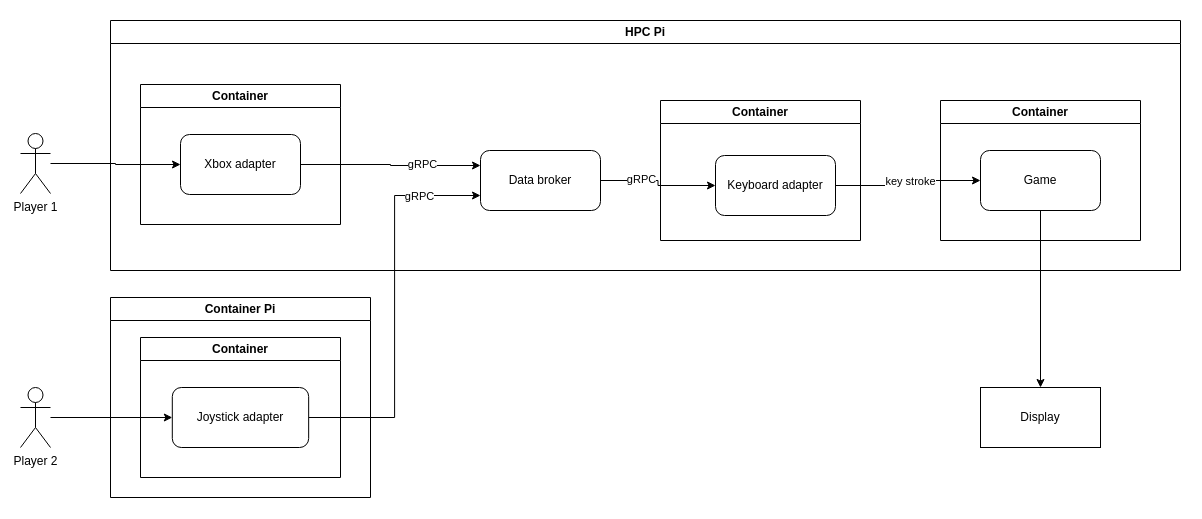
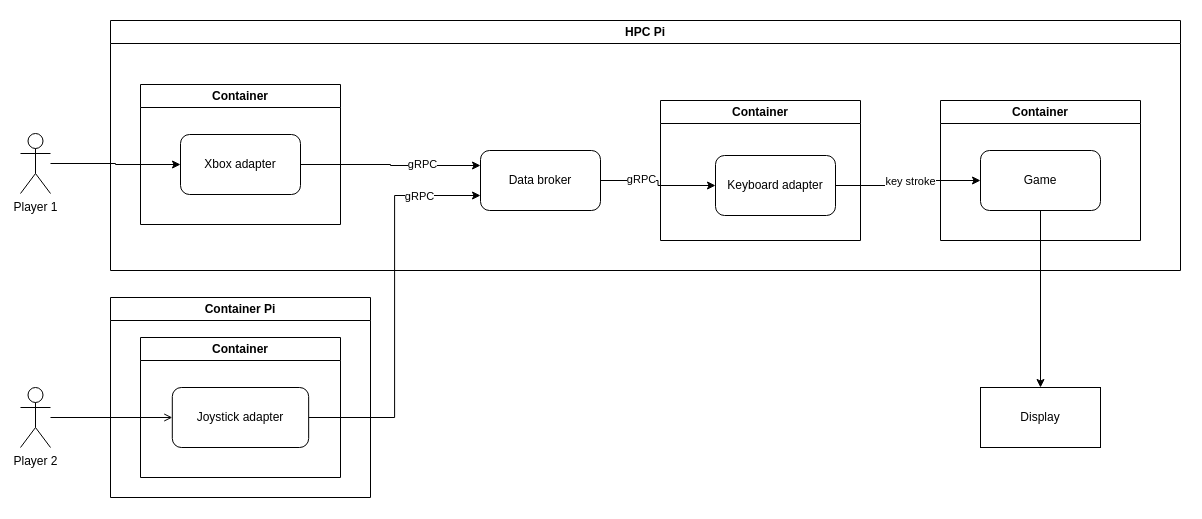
  <mxCell id="0" />
  <mxCell id="1" parent="0" />
  <mxCell id="2" style="edgeStyle=orthogonalEdgeStyle;rounded=0;orthogonalLoop=1;jettySize=auto;html=1;entryX=0;entryY=0.5;entryDx=0;entryDy=0;" edge="1" parent="1" source="3" target="19"><mxGeometry relative="1" as="geometry" /></mxCell>
  <mxCell id="3" value="Player 1" style="shape=umlActor;verticalLabelPosition=bottom;verticalAlign=top;html=1;outlineConnect=0;" vertex="1" parent="1"><mxGeometry x="20" y="133" width="30" height="60" as="geometry" /></mxCell>
- <mxCell id="4" style="edgeStyle=orthogonalEdgeStyle;rounded=0;orthogonalLoop=1;jettySize=auto;html=1;entryX=0;entryY=0.5;entryDx=0;entryDy=0;" edge="1" parent="1" source="5" target="24"><mxGeometry relative="1" as="geometry" /></mxCell>
+ <mxCell id="4" style="edgeStyle=orthogonalEdgeStyle;rounded=0;orthogonalLoop=1;jettySize=auto;html=1;entryX=0;entryY=0.5;entryDx=0;entryDy=0;endArrow=open;" edge="1" parent="1" source="5" target="24"><mxGeometry relative="1" as="geometry" /></mxCell>
  <mxCell id="5" value="Player 2" style="shape=umlActor;verticalLabelPosition=bottom;verticalAlign=top;html=1;outlineConnect=0;" vertex="1" parent="1"><mxGeometry x="20" y="387" width="30" height="60" as="geometry" /></mxCell>
  <mxCell id="6" style="edgeStyle=orthogonalEdgeStyle;rounded=0;orthogonalLoop=1;jettySize=auto;html=1;entryX=0;entryY=0.5;entryDx=0;entryDy=0;" edge="1" parent="1" source="8" target="14"><mxGeometry relative="1" as="geometry" /></mxCell>
  <mxCell id="7" value="gRPC" style="edgeLabel;html=1;align=center;verticalAlign=middle;resizable=0;points=[];" vertex="1" connectable="0" parent="6"><mxGeometry x="-0.312" y="2" relative="1" as="geometry"><mxPoint x="-1" as="offset" /></mxGeometry></mxCell>
  <mxCell id="8" value="Data broker" style="rounded=1;whiteSpace=wrap;html=1;" vertex="1" parent="1"><mxGeometry x="480" y="150" width="120" height="60" as="geometry" /></mxCell>
  <mxCell id="9" style="edgeStyle=orthogonalEdgeStyle;rounded=0;orthogonalLoop=1;jettySize=auto;html=1;entryX=0;entryY=0.25;entryDx=0;entryDy=0;" edge="1" parent="1" source="19" target="8"><mxGeometry relative="1" as="geometry" /></mxCell>
  <mxCell id="10" value="gRPC" style="edgeLabel;html=1;align=center;verticalAlign=middle;resizable=0;points=[];" vertex="1" connectable="0" parent="9"><mxGeometry x="0.026" y="2" relative="1" as="geometry"><mxPoint x="29" as="offset" /></mxGeometry></mxCell>
  <mxCell id="11" style="edgeStyle=orthogonalEdgeStyle;rounded=0;orthogonalLoop=1;jettySize=auto;html=1;entryX=0;entryY=0.75;entryDx=0;entryDy=0;" edge="1" parent="1" source="24" target="8"><mxGeometry relative="1" as="geometry" /></mxCell>
  <mxCell id="12" value="gRPC" style="edgeLabel;html=1;align=center;verticalAlign=middle;resizable=0;points=[];" vertex="1" connectable="0" parent="11"><mxGeometry x="0.692" relative="1" as="geometry"><mxPoint x="-1" as="offset" /></mxGeometry></mxCell>
  <mxCell id="13" value="Container" style="swimlane;whiteSpace=wrap;html=1;" vertex="1" parent="1"><mxGeometry x="660" y="100" width="200" height="140" as="geometry" /></mxCell>
  <mxCell id="14" value="Keyboard adapter" style="rounded=1;whiteSpace=wrap;html=1;" vertex="1" parent="13"><mxGeometry x="55" y="55" width="120" height="60" as="geometry" /></mxCell>
  <mxCell id="15" style="edgeStyle=orthogonalEdgeStyle;rounded=0;orthogonalLoop=1;jettySize=auto;html=1;" edge="1" parent="1" source="14" target="21"><mxGeometry relative="1" as="geometry" /></mxCell>
  <mxCell id="16" value="key stroke" style="edgeLabel;html=1;align=center;verticalAlign=middle;resizable=0;points=[];" vertex="1" connectable="0" parent="15"><mxGeometry x="0.023" y="-1" relative="1" as="geometry"><mxPoint x="1" as="offset" /></mxGeometry></mxCell>
  <mxCell id="17" value="HPC Pi" style="swimlane;whiteSpace=wrap;html=1;" vertex="1" parent="1"><mxGeometry x="110" y="20" width="1070" height="250" as="geometry" /></mxCell>
  <mxCell id="18" value="Container" style="swimlane;whiteSpace=wrap;html=1;" vertex="1" parent="17"><mxGeometry x="30" y="64" width="200" height="140" as="geometry" /></mxCell>
  <mxCell id="19" value="Xbox adapter" style="rounded=1;whiteSpace=wrap;html=1;" vertex="1" parent="18"><mxGeometry x="40" y="50" width="120" height="60" as="geometry" /></mxCell>
  <mxCell id="20" value="Container" style="swimlane;whiteSpace=wrap;html=1;" vertex="1" parent="17"><mxGeometry x="830" y="80" width="200" height="140" as="geometry" /></mxCell>
  <mxCell id="21" value="Game" style="rounded=1;whiteSpace=wrap;html=1;" vertex="1" parent="20"><mxGeometry x="40" y="50" width="120" height="60" as="geometry" /></mxCell>
  <mxCell id="22" value="Container Pi" style="swimlane;whiteSpace=wrap;html=1;" vertex="1" parent="1"><mxGeometry x="110" y="297" width="260" height="200" as="geometry" /></mxCell>
  <mxCell id="23" value="Container" style="swimlane;whiteSpace=wrap;html=1;" vertex="1" parent="1"><mxGeometry x="140" y="337" width="200" height="140" as="geometry" /></mxCell>
  <mxCell id="24" value="Joystick adapter" style="rounded=1;whiteSpace=wrap;html=1;" vertex="1" parent="23"><mxGeometry x="31.815" y="50" width="136.364" height="60" as="geometry" /></mxCell>
  <mxCell id="25" value="Display" style="rounded=0;whiteSpace=wrap;html=1;" vertex="1" parent="1"><mxGeometry x="980" y="387" width="120" height="60" as="geometry" /></mxCell>
  <mxCell id="26" style="edgeStyle=orthogonalEdgeStyle;rounded=0;orthogonalLoop=1;jettySize=auto;html=1;entryX=0.5;entryY=0;entryDx=0;entryDy=0;" edge="1" parent="1" source="21" target="25"><mxGeometry relative="1" as="geometry" /></mxCell>
